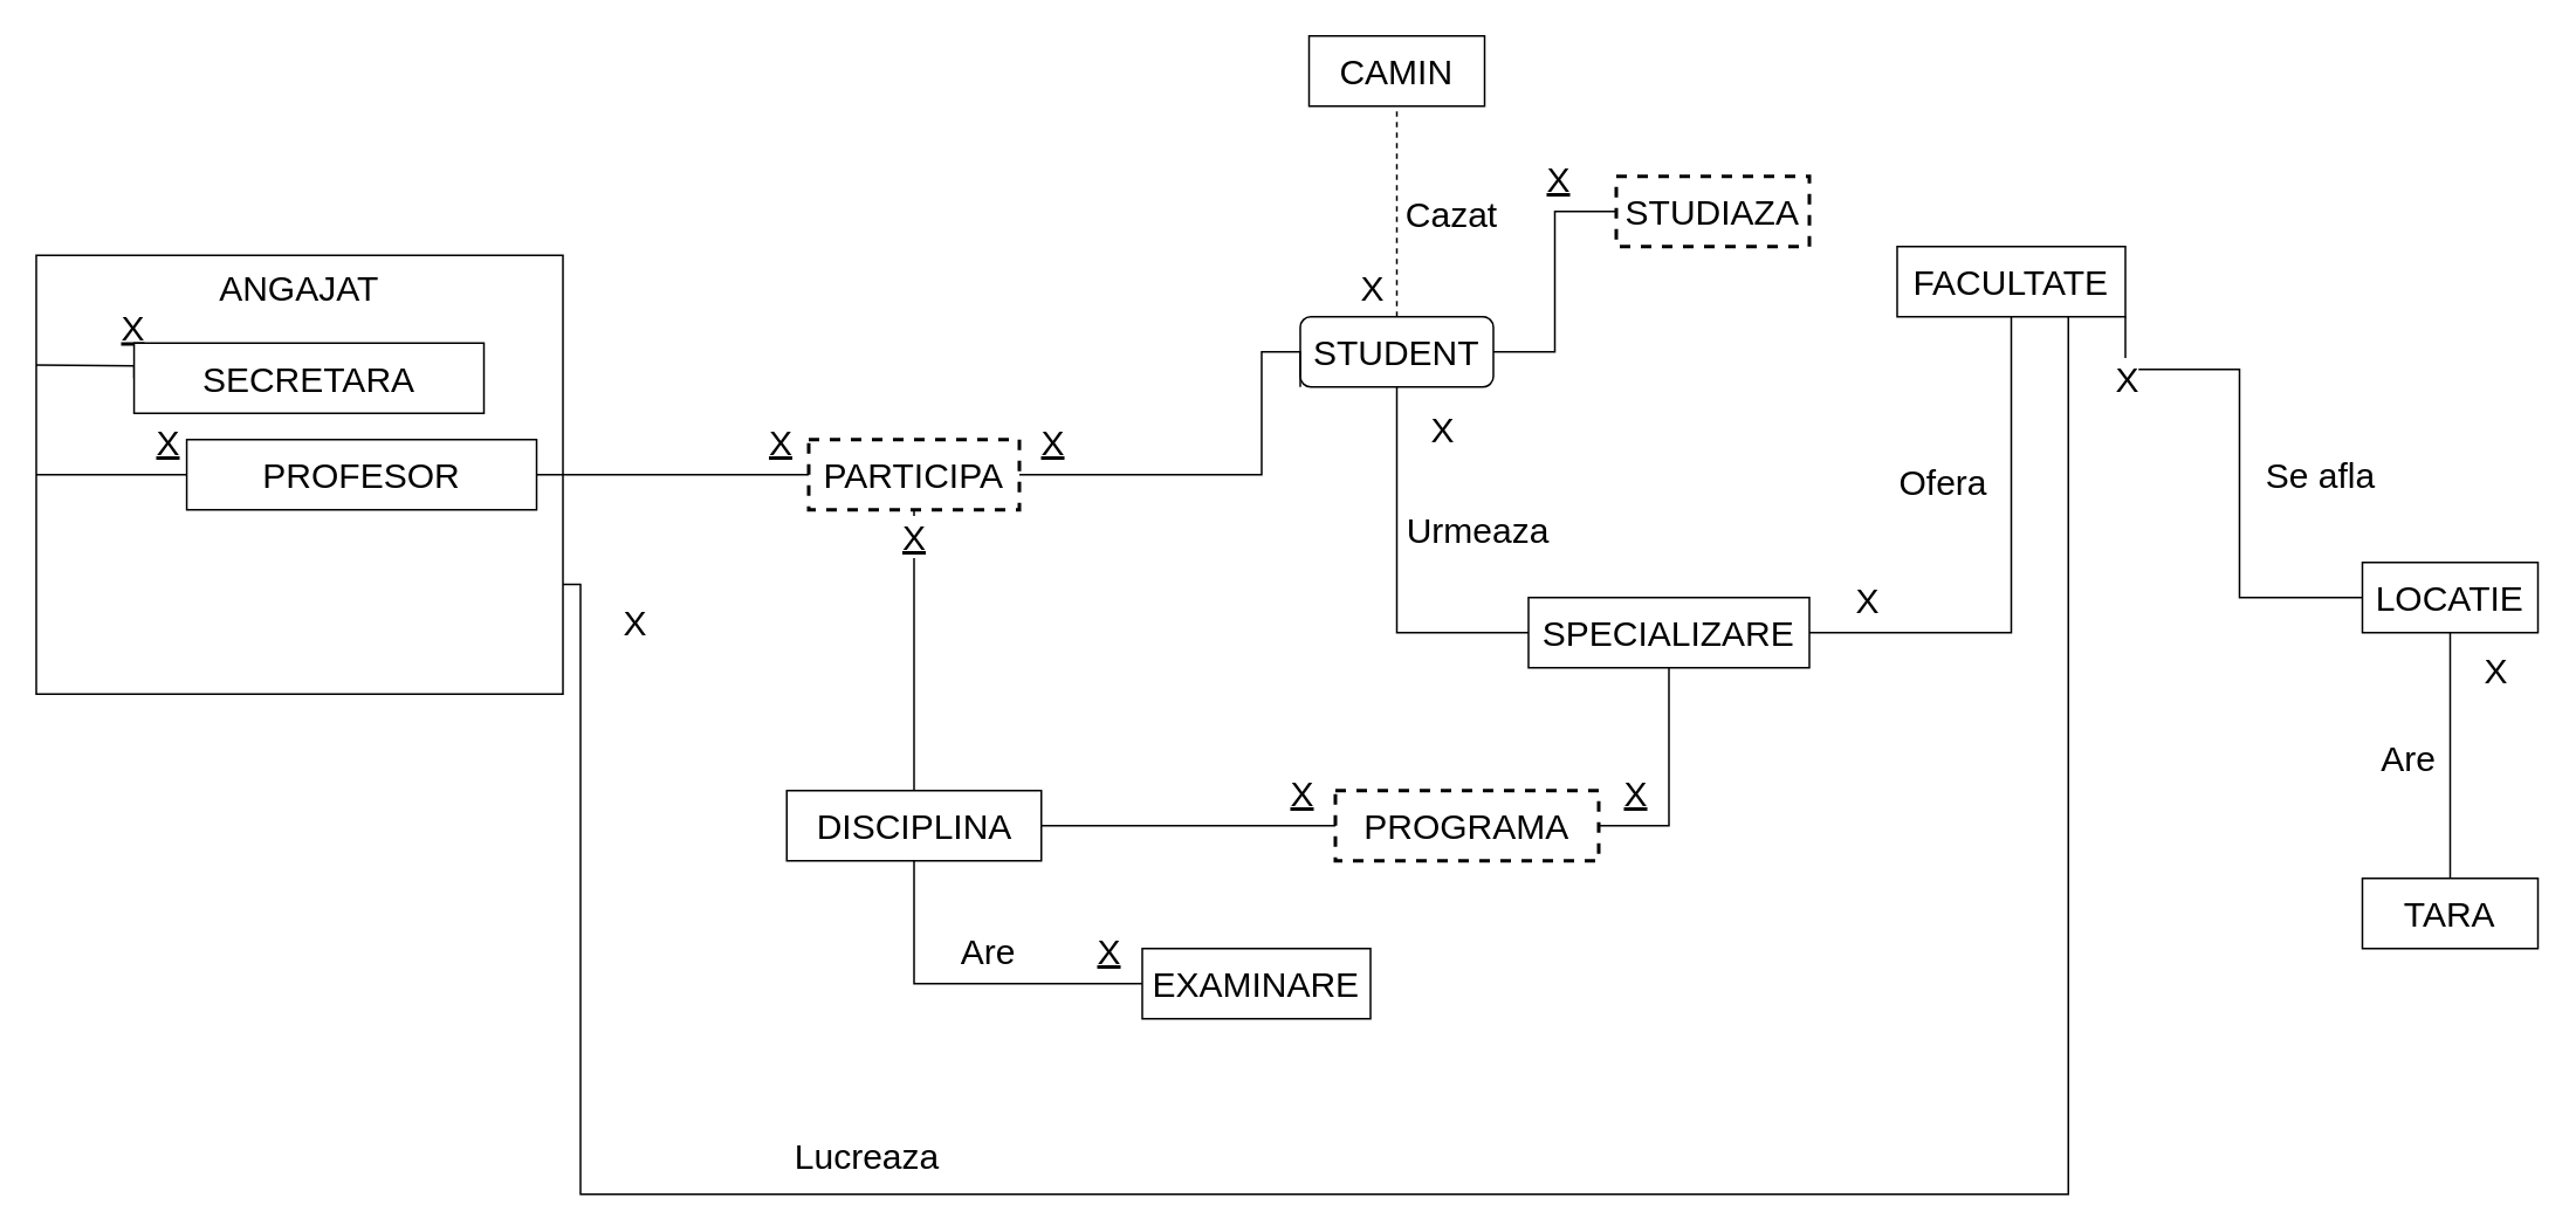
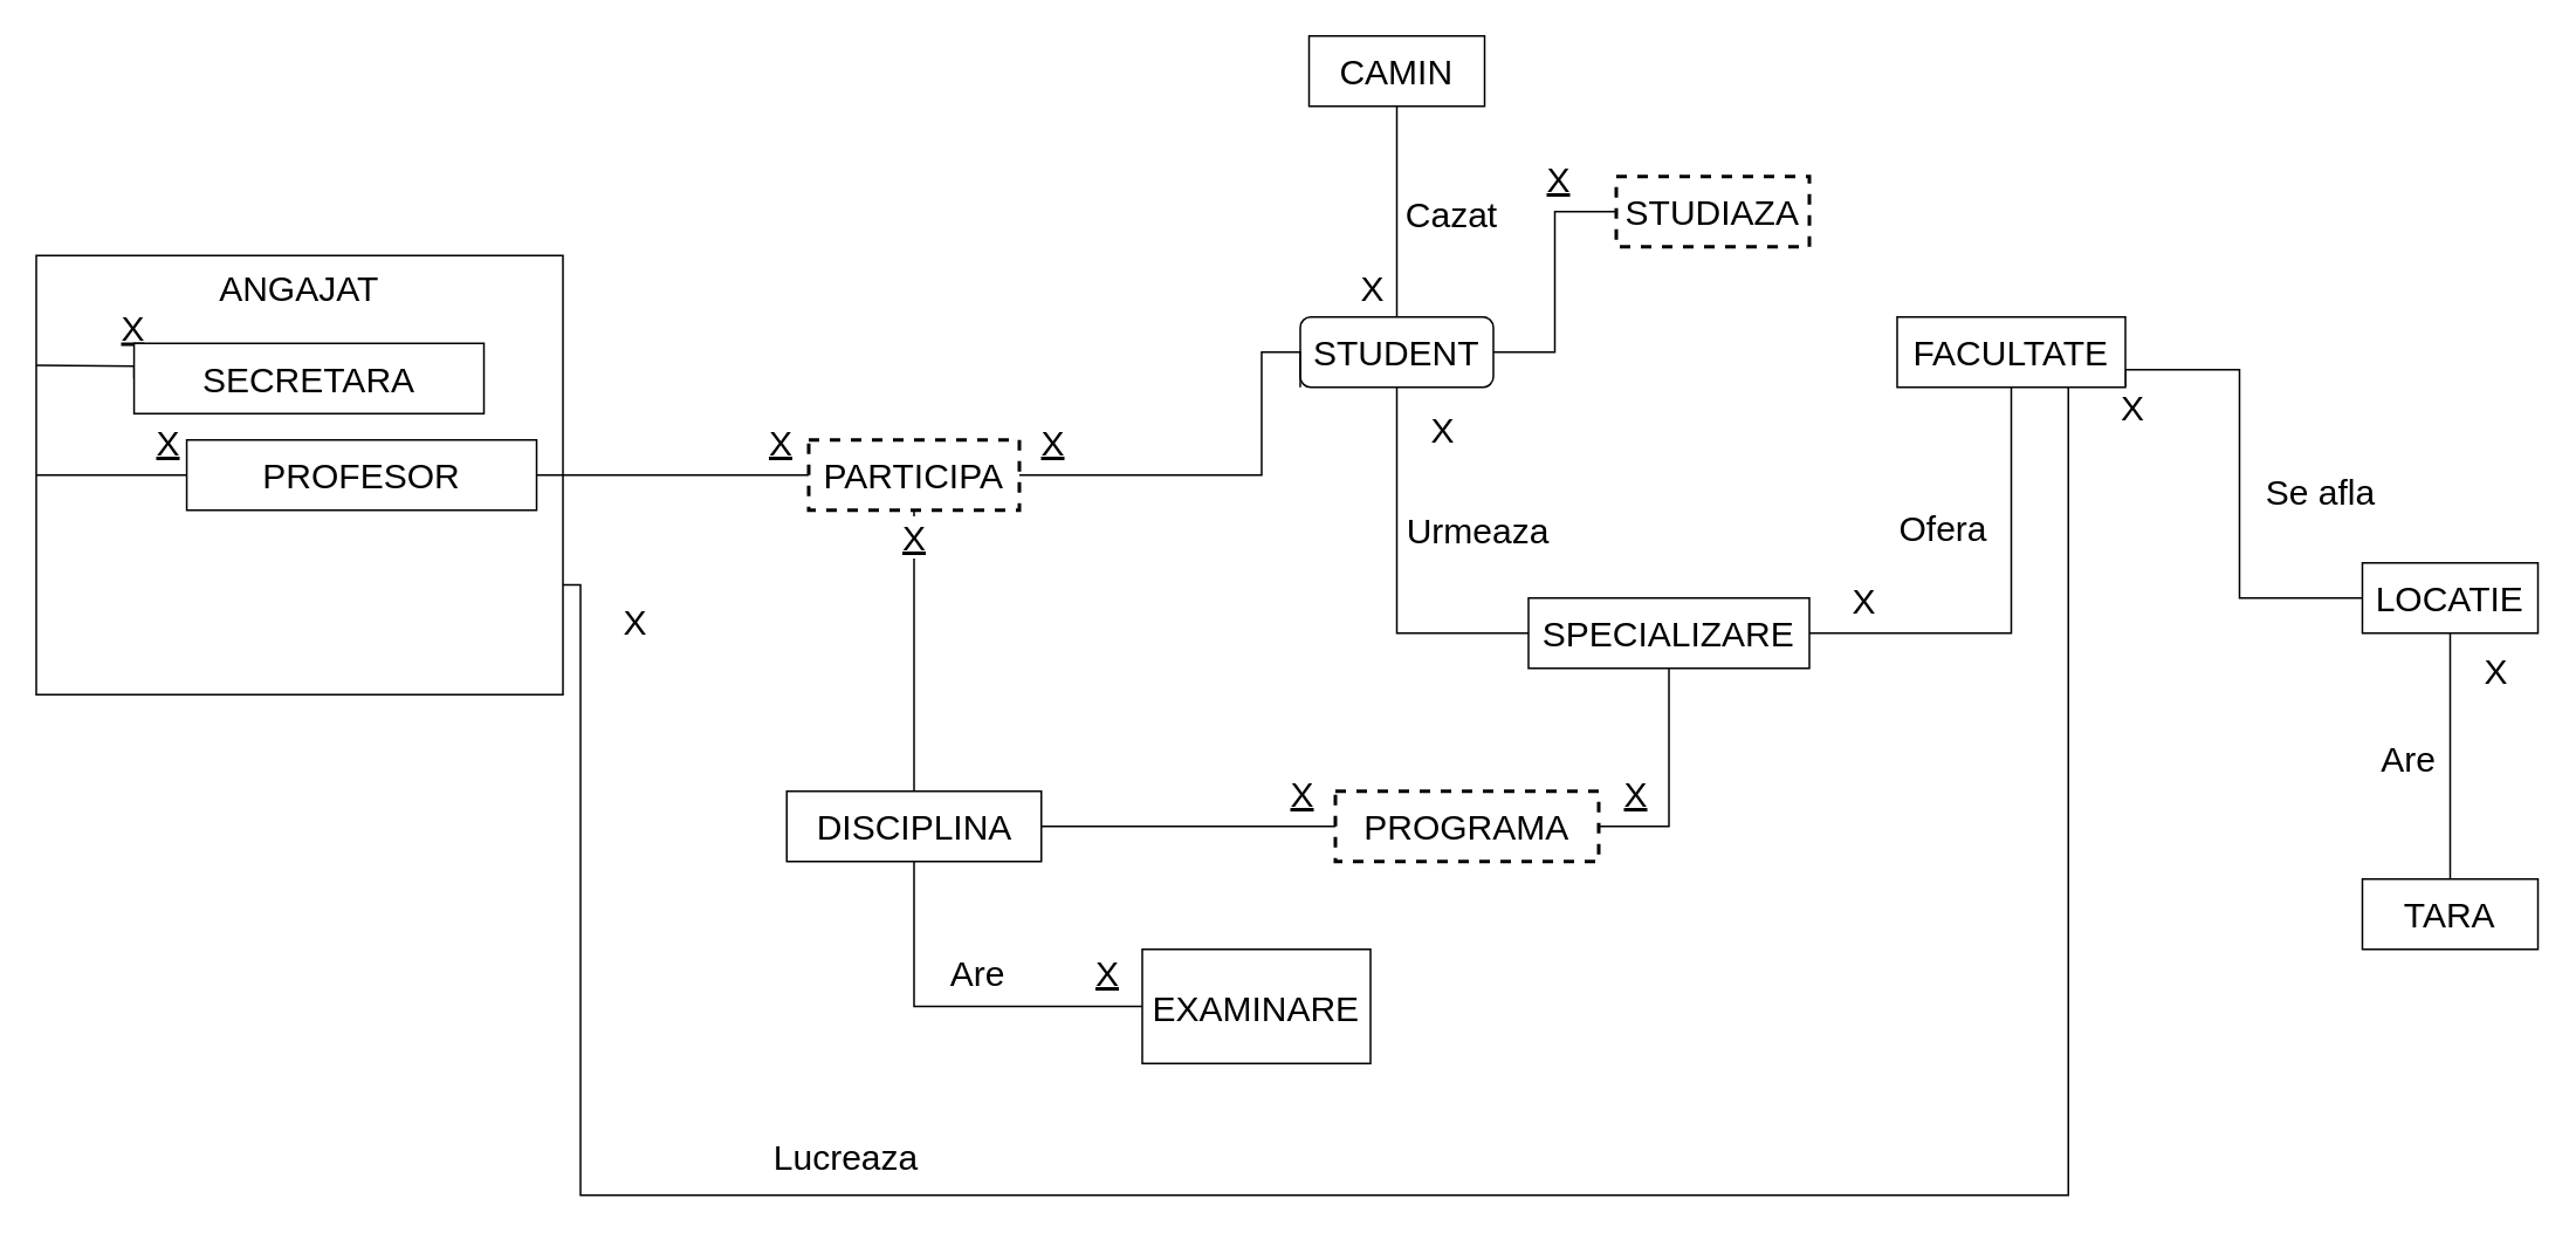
  <mxCell id="0" />
  <mxCell id="1" parent="0" />
  <mxCell id="2" style="edgeStyle=orthogonalEdgeStyle;rounded=0;orthogonalLoop=1;jettySize=auto;html=1;exitX=1;exitY=0.5;exitDx=0;exitDy=0;entryX=0;entryY=0.5;entryDx=0;entryDy=0;fontSize=20;endArrow=none;endFill=0;" parent="1" source="7" target="51" edge="1"><mxGeometry relative="1" as="geometry" /></mxCell>
  <mxCell id="3" value="X" style="edgeLabel;html=1;align=center;verticalAlign=middle;resizable=0;points=[];fontSize=20;fontStyle=4" parent="2" vertex="1" connectable="0"><mxGeometry x="0.787" y="-1" relative="1" as="geometry"><mxPoint x="-2" y="-21" as="offset" /></mxGeometry></mxCell>
  <mxCell id="4" style="edgeStyle=orthogonalEdgeStyle;rounded=0;orthogonalLoop=1;jettySize=auto;html=1;exitX=0.5;exitY=1;exitDx=0;exitDy=0;entryX=0;entryY=0.5;entryDx=0;entryDy=0;fontSize=20;endArrow=none;endFill=0;" parent="1" source="7" target="53" edge="1"><mxGeometry relative="1" as="geometry" /></mxCell>
  <mxCell id="5" value="X" style="edgeLabel;html=1;align=center;verticalAlign=middle;resizable=0;points=[];fontSize=20;fontStyle=4" parent="4" vertex="1" connectable="0"><mxGeometry x="0.834" y="2" relative="1" as="geometry"><mxPoint x="-3" y="-18" as="offset" /></mxGeometry></mxCell>
  <mxCell id="6" value="Are" style="edgeLabel;html=1;align=center;verticalAlign=middle;resizable=0;points=[];fontSize=20;" parent="4" vertex="1" connectable="0"><mxGeometry x="0.112" y="1" relative="1" as="geometry"><mxPoint y="-19" as="offset" /></mxGeometry></mxCell>
  <mxCell id="7" value="&lt;font style=&quot;font-size: 20px&quot;&gt;DISCIPLINA&lt;/font&gt;" style="whiteSpace=wrap;html=1;align=center;" parent="1" vertex="1"><mxGeometry x="447.5" y="450" width="145" height="40" as="geometry" /></mxCell>
  <mxCell id="8" style="edgeStyle=orthogonalEdgeStyle;rounded=0;orthogonalLoop=1;jettySize=auto;html=1;exitX=0.5;exitY=1;exitDx=0;exitDy=0;entryX=0;entryY=0.5;entryDx=0;entryDy=0;fontSize=20;endArrow=none;endFill=0;" parent="1" source="16" target="19" edge="1"><mxGeometry relative="1" as="geometry" /></mxCell>
  <mxCell id="9" value="Urmeaza" style="edgeLabel;html=1;align=center;verticalAlign=middle;resizable=0;points=[];fontSize=20;" parent="8" vertex="1" connectable="0"><mxGeometry x="-0.255" y="1" relative="1" as="geometry"><mxPoint x="44" as="offset" /></mxGeometry></mxCell>
  <mxCell id="10" value="X" style="edgeLabel;html=1;align=center;verticalAlign=middle;resizable=0;points=[];fontSize=20;" parent="8" vertex="1" connectable="0"><mxGeometry x="-0.785" relative="1" as="geometry"><mxPoint x="25" as="offset" /></mxGeometry></mxCell>
  <mxCell id="11" style="edgeStyle=orthogonalEdgeStyle;rounded=0;orthogonalLoop=1;jettySize=auto;html=1;exitX=1;exitY=0.5;exitDx=0;exitDy=0;entryX=0;entryY=0.5;entryDx=0;entryDy=0;fontSize=20;endArrow=none;endFill=0;" parent="1" source="16" target="52" edge="1"><mxGeometry relative="1" as="geometry" /></mxCell>
  <mxCell id="12" value="X" style="edgeLabel;html=1;align=center;verticalAlign=middle;resizable=0;points=[];fontSize=20;fontStyle=4" parent="11" vertex="1" connectable="0"><mxGeometry x="0.516" y="-1" relative="1" as="geometry"><mxPoint y="-21" as="offset" /></mxGeometry></mxCell>
- <mxCell id="13" style="edgeStyle=orthogonalEdgeStyle;rounded=0;orthogonalLoop=1;jettySize=auto;html=1;exitX=0.5;exitY=0;exitDx=0;exitDy=0;entryX=0.5;entryY=1;entryDx=0;entryDy=0;fontSize=20;endArrow=none;endFill=0;dashed=1;" parent="1" source="16" target="54" edge="1"><mxGeometry relative="1" as="geometry" /></mxCell>
+ <mxCell id="13" style="edgeStyle=orthogonalEdgeStyle;rounded=0;orthogonalLoop=1;jettySize=auto;html=1;exitX=0.5;exitY=0;exitDx=0;exitDy=0;entryX=0.5;entryY=1;entryDx=0;entryDy=0;fontSize=20;endArrow=none;endFill=0;" parent="1" source="16" target="54" edge="1"><mxGeometry relative="1" as="geometry" /></mxCell>
  <mxCell id="14" value="Cazat" style="edgeLabel;html=1;align=center;verticalAlign=middle;resizable=0;points=[];fontSize=20;" parent="13" vertex="1" connectable="0"><mxGeometry x="0.328" relative="1" as="geometry"><mxPoint x="30" y="20" as="offset" /></mxGeometry></mxCell>
  <mxCell id="15" value="X" style="edgeLabel;html=1;align=center;verticalAlign=middle;resizable=0;points=[];fontSize=20;" parent="13" vertex="1" connectable="0"><mxGeometry x="-0.706" relative="1" as="geometry"><mxPoint x="-15" as="offset" /></mxGeometry></mxCell>
  <mxCell id="16" value="&lt;font style=&quot;font-size: 20px&quot;&gt;STUDENT&lt;br&gt;&lt;/font&gt;" style="whiteSpace=wrap;html=1;align=center;rounded=1;" parent="1" vertex="1"><mxGeometry x="740" y="180" width="110" height="40" as="geometry" /></mxCell>
  <mxCell id="17" style="edgeStyle=orthogonalEdgeStyle;rounded=0;orthogonalLoop=1;jettySize=auto;html=1;exitX=0.5;exitY=1;exitDx=0;exitDy=0;entryX=1;entryY=0.5;entryDx=0;entryDy=0;fontSize=20;endArrow=none;endFill=0;" parent="1" source="19" target="51" edge="1"><mxGeometry relative="1" as="geometry" /></mxCell>
  <mxCell id="18" value="X" style="edgeLabel;html=1;align=center;verticalAlign=middle;resizable=0;points=[];fontSize=20;fontStyle=4" parent="17" vertex="1" connectable="0"><mxGeometry x="0.57" y="1" relative="1" as="geometry"><mxPoint x="-8" y="-21" as="offset" /></mxGeometry></mxCell>
  <mxCell id="19" value="&lt;span style=&quot;font-size: 20px&quot;&gt;SPECIALIZARE&lt;/span&gt;" style="whiteSpace=wrap;html=1;align=center;" parent="1" vertex="1"><mxGeometry x="870" y="340" width="160" height="40" as="geometry" /></mxCell>
  <mxCell id="20" style="edgeStyle=orthogonalEdgeStyle;rounded=0;orthogonalLoop=1;jettySize=auto;html=1;exitX=0.5;exitY=1;exitDx=0;exitDy=0;entryX=0.5;entryY=0;entryDx=0;entryDy=0;fontSize=20;fontColor=none;endArrow=none;endFill=0;" parent="1" source="23" target="31" edge="1"><mxGeometry relative="1" as="geometry" /></mxCell>
  <mxCell id="21" value="X" style="edgeLabel;html=1;align=center;verticalAlign=middle;resizable=0;points=[];fontSize=20;fontColor=none;" parent="20" vertex="1" connectable="0"><mxGeometry x="-0.759" y="1" relative="1" as="geometry"><mxPoint x="24" y="3" as="offset" /></mxGeometry></mxCell>
  <mxCell id="22" value="Are" style="edgeLabel;html=1;align=center;verticalAlign=middle;resizable=0;points=[];fontSize=20;fontColor=none;" parent="20" vertex="1" connectable="0"><mxGeometry x="-0.249" y="2" relative="1" as="geometry"><mxPoint x="-27" y="17" as="offset" /></mxGeometry></mxCell>
  <mxCell id="23" value="&lt;span style=&quot;font-size: 20px&quot;&gt;LOCATIE&lt;/span&gt;" style="whiteSpace=wrap;html=1;align=center;" parent="1" vertex="1"><mxGeometry x="1345" y="320" width="100" height="40" as="geometry" /></mxCell>
  <mxCell id="24" style="edgeStyle=orthogonalEdgeStyle;rounded=0;orthogonalLoop=1;jettySize=auto;html=1;exitX=0.5;exitY=1;exitDx=0;exitDy=0;entryX=1;entryY=0.5;entryDx=0;entryDy=0;fontSize=20;endArrow=none;endFill=0;" parent="1" source="30" target="19" edge="1"><mxGeometry relative="1" as="geometry" /></mxCell>
  <mxCell id="25" value="Ofera" style="edgeLabel;html=1;align=center;verticalAlign=middle;resizable=0;points=[];fontSize=20;" parent="24" vertex="1" connectable="0"><mxGeometry x="-0.325" y="1" relative="1" as="geometry"><mxPoint x="-41" y="-7" as="offset" /></mxGeometry></mxCell>
  <mxCell id="26" value="X" style="edgeLabel;html=1;align=center;verticalAlign=middle;resizable=0;points=[];fontSize=20;" parent="24" vertex="1" connectable="0"><mxGeometry x="0.876" relative="1" as="geometry"><mxPoint x="14" y="-20" as="offset" /></mxGeometry></mxCell>
  <mxCell id="27" style="edgeStyle=orthogonalEdgeStyle;rounded=0;orthogonalLoop=1;jettySize=auto;html=1;exitX=1;exitY=1;exitDx=0;exitDy=0;entryX=0;entryY=0.5;entryDx=0;entryDy=0;fontSize=20;endArrow=none;endFill=0;" parent="1" source="30" target="23" edge="1"><mxGeometry relative="1" as="geometry"><Array as="points"><mxPoint x="1210" y="210" /><mxPoint x="1275" y="210" /><mxPoint x="1275" y="340" /></Array></mxGeometry></mxCell>
  <mxCell id="28" value="X" style="edgeLabel;html=1;align=center;verticalAlign=middle;resizable=0;points=[];fontSize=20;" parent="27" vertex="1" connectable="0"><mxGeometry x="-0.906" relative="1" as="geometry"><mxPoint y="20" as="offset" /></mxGeometry></mxCell>
  <mxCell id="29" value="Se afla" style="edgeLabel;html=1;align=center;verticalAlign=middle;resizable=0;points=[];fontSize=20;" parent="27" vertex="1" connectable="0"><mxGeometry x="0.175" y="1" relative="1" as="geometry"><mxPoint x="44" y="-19" as="offset" /></mxGeometry></mxCell>
- <mxCell id="30" value="&lt;span style=&quot;font-size: 20px&quot;&gt;FACULTATE&lt;/span&gt;" style="whiteSpace=wrap;html=1;align=center;" parent="1" vertex="1"><mxGeometry x="1080" y="140" width="130" height="40" as="geometry" /></mxCell>
+ <mxCell id="30" value="&lt;span style=&quot;font-size: 20px&quot;&gt;FACULTATE&lt;/span&gt;" style="whiteSpace=wrap;html=1;align=center;" parent="1" vertex="1"><mxGeometry x="1080" y="180" width="130" height="40" as="geometry" /></mxCell>
  <mxCell id="31" value="&lt;span style=&quot;font-size: 20px&quot;&gt;TARA&lt;/span&gt;" style="whiteSpace=wrap;html=1;align=center;" parent="1" vertex="1"><mxGeometry x="1345" y="500" width="100" height="40" as="geometry" /></mxCell>
  <mxCell id="32" value="" style="group" parent="1" vertex="1" connectable="0"><mxGeometry x="40" y="140" width="300" height="250" as="geometry" /></mxCell>
  <mxCell id="33" value="" style="group" parent="32" vertex="1" connectable="0"><mxGeometry x="-20" y="5" width="300" height="250" as="geometry" /></mxCell>
  <mxCell id="34" value="&lt;span style=&quot;font-size: 20px&quot;&gt;ANGAJAT&lt;/span&gt;" style="whiteSpace=wrap;html=1;align=center;verticalAlign=top;" parent="33" vertex="1"><mxGeometry width="300" height="250" as="geometry" /></mxCell>
  <mxCell id="35" style="edgeStyle=orthogonalEdgeStyle;rounded=0;orthogonalLoop=1;jettySize=auto;html=1;exitX=0;exitY=0.5;exitDx=0;exitDy=0;entryX=0;entryY=0.25;entryDx=0;entryDy=0;fontSize=20;endArrow=none;endFill=0;" parent="33" source="37" target="34" edge="1"><mxGeometry relative="1" as="geometry"><Array as="points"><mxPoint x="57.857" y="63" /><mxPoint x="26.786" y="63" /></Array></mxGeometry></mxCell>
  <mxCell id="36" value="X" style="edgeLabel;html=1;align=center;verticalAlign=bottom;resizable=0;points=[];fontSize=20;labelPosition=center;verticalLabelPosition=top;fontStyle=4" parent="35" vertex="1" connectable="0"><mxGeometry x="-0.62" y="-1" relative="1" as="geometry"><mxPoint y="-7" as="offset" /></mxGeometry></mxCell>
  <mxCell id="37" value="&lt;span style=&quot;font-size: 20px&quot;&gt;SECRETARA&lt;br&gt;&lt;/span&gt;" style="whiteSpace=wrap;html=1;align=center;" parent="33" vertex="1"><mxGeometry x="55.714" y="50" width="199.286" height="40" as="geometry" /></mxCell>
  <mxCell id="38" style="edgeStyle=orthogonalEdgeStyle;rounded=0;orthogonalLoop=1;jettySize=auto;html=1;exitX=0;exitY=0.5;exitDx=0;exitDy=0;entryX=0;entryY=0.5;entryDx=0;entryDy=0;fontSize=10;endArrow=none;endFill=0;" parent="33" source="40" target="34" edge="1"><mxGeometry relative="1" as="geometry"><Array as="points"><mxPoint x="45" y="125" /><mxPoint x="45" y="125" /></Array></mxGeometry></mxCell>
  <mxCell id="39" value="X" style="edgeLabel;html=1;align=center;verticalAlign=bottom;resizable=0;points=[];fontSize=20;labelPosition=center;verticalLabelPosition=top;fontStyle=4" parent="38" vertex="1" connectable="0"><mxGeometry x="-0.736" relative="1" as="geometry"><mxPoint y="-5" as="offset" /></mxGeometry></mxCell>
  <mxCell id="40" value="&lt;span style=&quot;font-size: 20px&quot;&gt;PROFESOR&lt;/span&gt;" style="whiteSpace=wrap;html=1;align=center;" parent="33" vertex="1"><mxGeometry x="85.714" y="105" width="199.286" height="40" as="geometry" /></mxCell>
  <mxCell id="41" style="edgeStyle=orthogonalEdgeStyle;rounded=0;orthogonalLoop=1;jettySize=auto;html=1;exitX=1;exitY=0.75;exitDx=0;exitDy=0;entryX=0.75;entryY=1;entryDx=0;entryDy=0;fontSize=10;endArrow=none;endFill=0;" parent="1" source="34" target="30" edge="1"><mxGeometry relative="1" as="geometry"><Array as="points"><mxPoint x="330" y="680" /><mxPoint x="1178" y="680" /></Array></mxGeometry></mxCell>
  <mxCell id="42" value="X" style="edgeLabel;html=1;align=center;verticalAlign=middle;resizable=0;points=[];fontSize=20;" parent="41" vertex="1" connectable="0"><mxGeometry x="-0.941" y="1" relative="1" as="geometry"><mxPoint x="29" y="-19" as="offset" /></mxGeometry></mxCell>
  <mxCell id="43" value="Lucreaza" style="edgeLabel;html=1;align=center;verticalAlign=middle;resizable=0;points=[];fontSize=20;" parent="41" vertex="1" connectable="0"><mxGeometry x="-0.39" y="4" relative="1" as="geometry"><mxPoint y="-19" as="offset" /></mxGeometry></mxCell>
  <mxCell id="44" style="edgeStyle=orthogonalEdgeStyle;rounded=0;orthogonalLoop=1;jettySize=auto;html=1;exitX=0.5;exitY=0;exitDx=0;exitDy=0;fontSize=20;endArrow=none;endFill=0;entryX=0.5;entryY=1;entryDx=0;entryDy=0;" parent="1" source="7" target="50" edge="1"><mxGeometry x="530" y="390" as="geometry"><mxPoint x="520" y="340" as="targetPoint" /><Array as="points" /></mxGeometry></mxCell>
  <mxCell id="45" value="X" style="edgeLabel;html=1;align=center;verticalAlign=middle;resizable=0;points=[];fontSize=20;fontStyle=4" parent="44" vertex="1" connectable="0"><mxGeometry relative="1" as="geometry"><mxPoint x="-1" y="-66" as="offset" /></mxGeometry></mxCell>
  <mxCell id="46" style="edgeStyle=orthogonalEdgeStyle;rounded=0;orthogonalLoop=1;jettySize=auto;html=1;exitX=0;exitY=1;exitDx=0;exitDy=0;fontSize=20;endArrow=none;endFill=0;entryX=1;entryY=0.5;entryDx=0;entryDy=0;" parent="1" source="16" target="50" edge="1"><mxGeometry x="530" y="390" as="geometry"><mxPoint x="580" y="270" as="targetPoint" /><Array as="points"><mxPoint x="740" y="200" /><mxPoint x="718" y="200" /><mxPoint x="718" y="270" /></Array></mxGeometry></mxCell>
  <mxCell id="47" value="X" style="edgeLabel;html=1;align=center;verticalAlign=middle;resizable=0;points=[];fontSize=20;fontStyle=4" parent="46" vertex="1" connectable="0"><mxGeometry relative="1" as="geometry"><mxPoint x="-107" y="-20" as="offset" /></mxGeometry></mxCell>
  <mxCell id="48" style="edgeStyle=orthogonalEdgeStyle;rounded=0;orthogonalLoop=1;jettySize=auto;html=1;exitX=1;exitY=0.5;exitDx=0;exitDy=0;fontSize=20;endArrow=none;endFill=0;entryX=0;entryY=0.5;entryDx=0;entryDy=0;" parent="1" source="40" target="50" edge="1"><mxGeometry x="530" y="390" as="geometry"><mxPoint x="460" y="320" as="targetPoint" /><Array as="points"><mxPoint x="430" y="270" /><mxPoint x="430" y="270" /></Array></mxGeometry></mxCell>
  <mxCell id="49" value="X" style="edgeLabel;html=1;align=center;verticalAlign=middle;resizable=0;points=[];fontSize=20;fontStyle=4" parent="48" vertex="1" connectable="0"><mxGeometry relative="1" as="geometry"><mxPoint x="60" y="-20" as="offset" /></mxGeometry></mxCell>
  <mxCell id="50" value="&lt;span style=&quot;font-size: 20px&quot;&gt;PARTICIPA&lt;/span&gt;" style="whiteSpace=wrap;html=1;align=center;dashed=1;strokeWidth=2;" parent="1" vertex="1"><mxGeometry x="460" y="250" width="120" height="40" as="geometry" /></mxCell>
  <mxCell id="51" value="&lt;span style=&quot;font-size: 20px&quot;&gt;PROGRAMA&lt;/span&gt;" style="whiteSpace=wrap;html=1;align=center;dashed=1;strokeWidth=2;" parent="1" vertex="1"><mxGeometry x="760" y="450" width="150" height="40" as="geometry" /></mxCell>
  <mxCell id="52" value="&lt;span style=&quot;font-size: 20px&quot;&gt;STUDIAZA&lt;/span&gt;" style="whiteSpace=wrap;html=1;align=center;dashed=1;strokeWidth=2;" parent="1" vertex="1"><mxGeometry x="920" y="100" width="110" height="40" as="geometry" /></mxCell>
- <mxCell id="53" value="&lt;font style=&quot;font-size: 20px&quot;&gt;EXAMINARE&lt;/font&gt;" style="whiteSpace=wrap;html=1;align=center;" parent="1" vertex="1"><mxGeometry x="650" y="540" width="130" height="40" as="geometry" /></mxCell>
+ <mxCell id="53" value="&lt;font style=&quot;font-size: 20px&quot;&gt;EXAMINARE&lt;/font&gt;" style="whiteSpace=wrap;html=1;align=center;" parent="1" vertex="1"><mxGeometry x="650" y="540" width="130" height="65" as="geometry" /></mxCell>
  <mxCell id="54" value="&lt;span style=&quot;font-size: 20px&quot;&gt;CAMIN&lt;br&gt;&lt;/span&gt;" style="whiteSpace=wrap;html=1;align=center;" parent="1" vertex="1"><mxGeometry x="745" y="20" width="100" height="40" as="geometry" /></mxCell>
